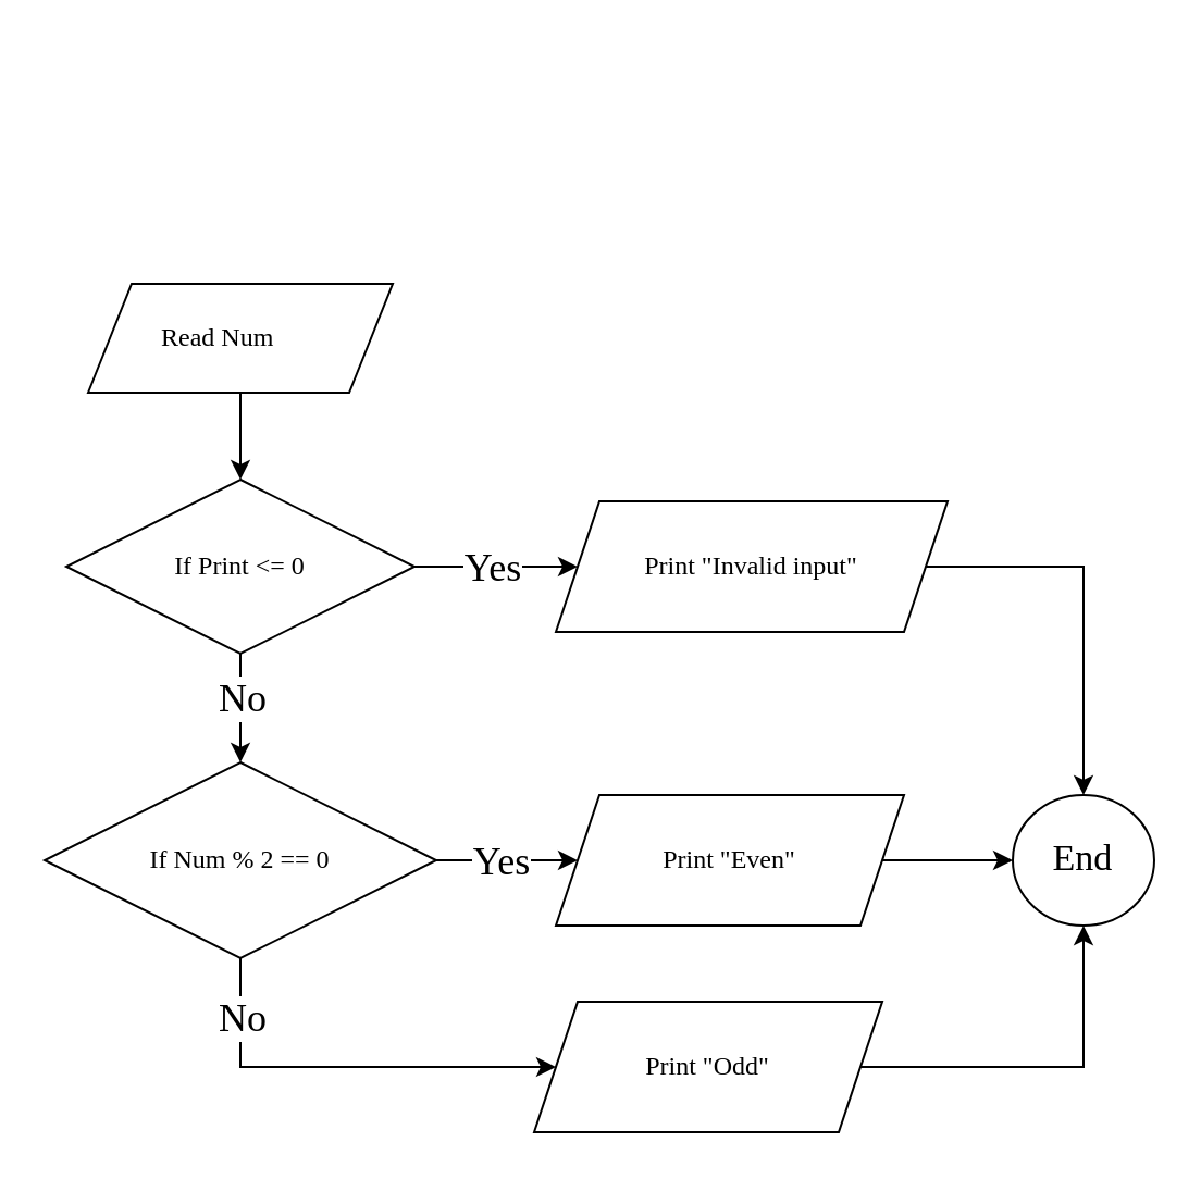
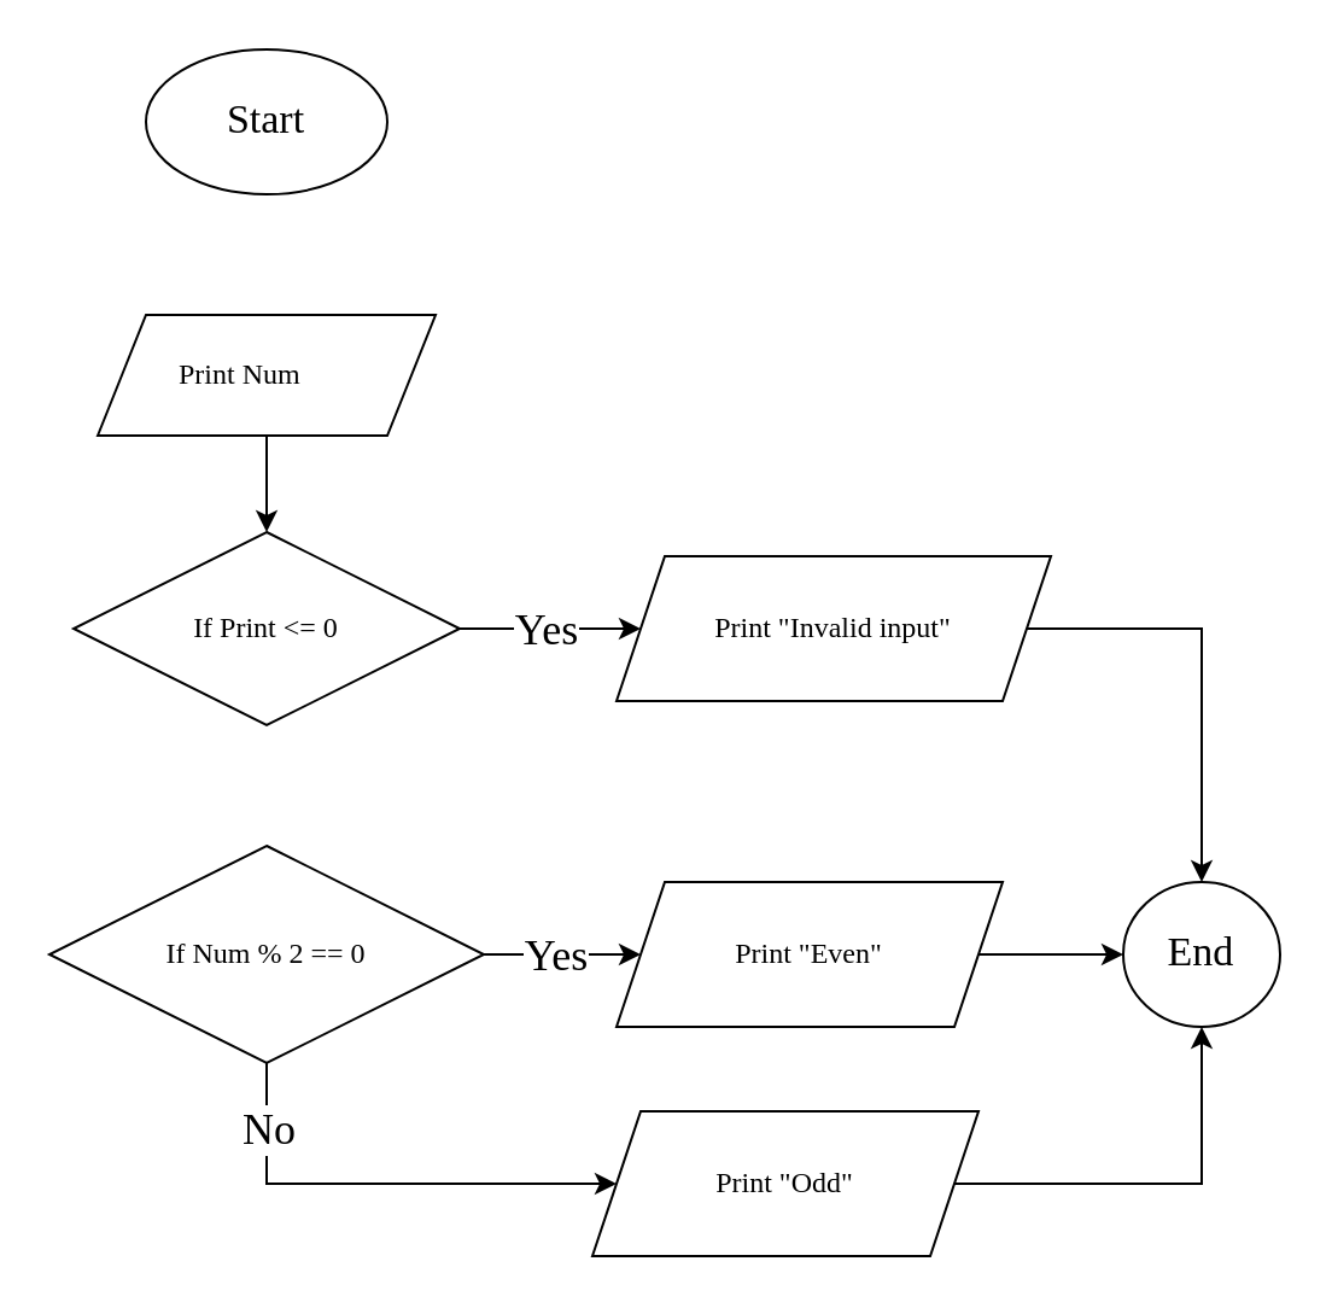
  <mxCell id="0" />
  <mxCell id="1" parent="0" />
+ <mxCell id="2" value="Start" style="ellipse;whiteSpace=wrap;html=1;fontFamily=Verdana;fontSize=17;" vertex="1" parent="1"><mxGeometry x="60" y="20" width="100" height="60" as="geometry" /></mxCell>
  <mxCell id="3" value="" style="edgeStyle=orthogonalEdgeStyle;rounded=0;orthogonalLoop=1;jettySize=auto;html=1;" edge="1" parent="1" source="4"><mxGeometry relative="1" as="geometry"><mxPoint x="110" y="220" as="targetPoint" /></mxGeometry></mxCell>
- <mxCell id="4" value="Read Num&lt;span style=&quot;white-space: pre;&quot;&gt;&#09;&lt;/span&gt;" style="shape=parallelogram;perimeter=parallelogramPerimeter;whiteSpace=wrap;html=1;fixedSize=1;fontFamily=Verdana;" vertex="1" parent="1"><mxGeometry x="40" y="130" width="140" height="50" as="geometry" /></mxCell>
+ <mxCell id="4" value="Print Num&lt;span style=&quot;white-space: pre;&quot;&gt;&#09;&lt;/span&gt;" style="shape=parallelogram;perimeter=parallelogramPerimeter;whiteSpace=wrap;html=1;fixedSize=1;fontFamily=Verdana;" vertex="1" parent="1"><mxGeometry x="40" y="130" width="140" height="50" as="geometry" /></mxCell>
  <mxCell id="5" value="End" style="ellipse;whiteSpace=wrap;html=1;fontFamily=Verdana;fontSize=17;" vertex="1" parent="1"><mxGeometry x="465" y="365" width="65" height="60" as="geometry" /></mxCell>
  <mxCell id="6" value="" style="edgeStyle=orthogonalEdgeStyle;rounded=0;orthogonalLoop=1;jettySize=auto;html=1;" edge="1" parent="1" source="10" target="19"><mxGeometry relative="1" as="geometry" /></mxCell>
  <mxCell id="7" value="&lt;font style=&quot;font-size: 18px;&quot; face=&quot;Verdana&quot;&gt;Yes&lt;/font&gt;" style="edgeLabel;html=1;align=center;verticalAlign=middle;resizable=0;points=[];" vertex="1" connectable="0" parent="6"><mxGeometry x="-0.121" relative="1" as="geometry"><mxPoint as="offset" /></mxGeometry></mxCell>
  <mxCell id="8" style="edgeStyle=orthogonalEdgeStyle;rounded=0;orthogonalLoop=1;jettySize=auto;html=1;entryX=0;entryY=0.5;entryDx=0;entryDy=0;" edge="1" parent="1" source="10" target="21"><mxGeometry relative="1" as="geometry"><Array as="points"><mxPoint x="110" y="490" /></Array></mxGeometry></mxCell>
  <mxCell id="9" value="&lt;font style=&quot;font-size: 18px;&quot; face=&quot;Verdana&quot;&gt;No&lt;/font&gt;" style="edgeLabel;html=1;align=center;verticalAlign=middle;resizable=0;points=[];" vertex="1" connectable="0" parent="8"><mxGeometry x="-0.726" relative="1" as="geometry"><mxPoint as="offset" /></mxGeometry></mxCell>
  <mxCell id="10" value="If Num % 2 == 0" style="rhombus;whiteSpace=wrap;html=1;fontFamily=Verdana;" vertex="1" parent="1"><mxGeometry x="20" y="350" width="180" height="90" as="geometry" /></mxCell>
- <mxCell id="11" value="" style="edgeStyle=orthogonalEdgeStyle;rounded=0;orthogonalLoop=1;jettySize=auto;html=1;" edge="1" parent="1" source="15" target="10"><mxGeometry relative="1" as="geometry" /></mxCell>
- <mxCell id="12" value="&lt;font style=&quot;font-size: 18px;&quot; face=&quot;Verdana&quot;&gt;No&lt;/font&gt;" style="edgeLabel;html=1;align=center;verticalAlign=middle;resizable=0;points=[];" vertex="1" connectable="0" parent="11"><mxGeometry x="-0.187" relative="1" as="geometry"><mxPoint as="offset" /></mxGeometry></mxCell>
  <mxCell id="13" value="" style="edgeStyle=orthogonalEdgeStyle;rounded=0;orthogonalLoop=1;jettySize=auto;html=1;" edge="1" parent="1" source="15" target="17"><mxGeometry relative="1" as="geometry" /></mxCell>
  <mxCell id="14" value="&lt;font style=&quot;font-size: 18px;&quot; face=&quot;Verdana&quot;&gt;Yes&lt;/font&gt;" style="edgeLabel;html=1;align=center;verticalAlign=middle;resizable=0;points=[];" vertex="1" connectable="0" parent="13"><mxGeometry x="-0.077" relative="1" as="geometry"><mxPoint as="offset" /></mxGeometry></mxCell>
  <mxCell id="15" value="If Print &amp;lt;= 0" style="rhombus;whiteSpace=wrap;html=1;fontFamily=Verdana;" vertex="1" parent="1"><mxGeometry x="30" y="220" width="160" height="80" as="geometry" /></mxCell>
  <mxCell id="16" style="edgeStyle=orthogonalEdgeStyle;rounded=0;orthogonalLoop=1;jettySize=auto;html=1;exitX=1;exitY=0.5;exitDx=0;exitDy=0;entryX=0.5;entryY=0;entryDx=0;entryDy=0;" edge="1" parent="1" source="17" target="5"><mxGeometry relative="1" as="geometry" /></mxCell>
  <mxCell id="17" value="Print &quot;Invalid input&quot;" style="shape=parallelogram;perimeter=parallelogramPerimeter;whiteSpace=wrap;html=1;fixedSize=1;fontFamily=Verdana;" vertex="1" parent="1"><mxGeometry x="255" y="230" width="180" height="60" as="geometry" /></mxCell>
  <mxCell id="18" value="" style="edgeStyle=orthogonalEdgeStyle;rounded=0;orthogonalLoop=1;jettySize=auto;html=1;" edge="1" parent="1" source="19" target="5"><mxGeometry relative="1" as="geometry" /></mxCell>
  <mxCell id="19" value="Print &quot;Even&quot;" style="shape=parallelogram;perimeter=parallelogramPerimeter;whiteSpace=wrap;html=1;fixedSize=1;fontFamily=Verdana;" vertex="1" parent="1"><mxGeometry x="255" y="365" width="160" height="60" as="geometry" /></mxCell>
  <mxCell id="20" style="edgeStyle=orthogonalEdgeStyle;rounded=0;orthogonalLoop=1;jettySize=auto;html=1;exitX=1;exitY=0.5;exitDx=0;exitDy=0;entryX=0.5;entryY=1;entryDx=0;entryDy=0;" edge="1" parent="1" source="21" target="5"><mxGeometry relative="1" as="geometry" /></mxCell>
  <mxCell id="21" value="Print &quot;Odd&quot;" style="shape=parallelogram;perimeter=parallelogramPerimeter;whiteSpace=wrap;html=1;fixedSize=1;fontFamily=Verdana;" vertex="1" parent="1"><mxGeometry x="245" y="460" width="160" height="60" as="geometry" /></mxCell>
